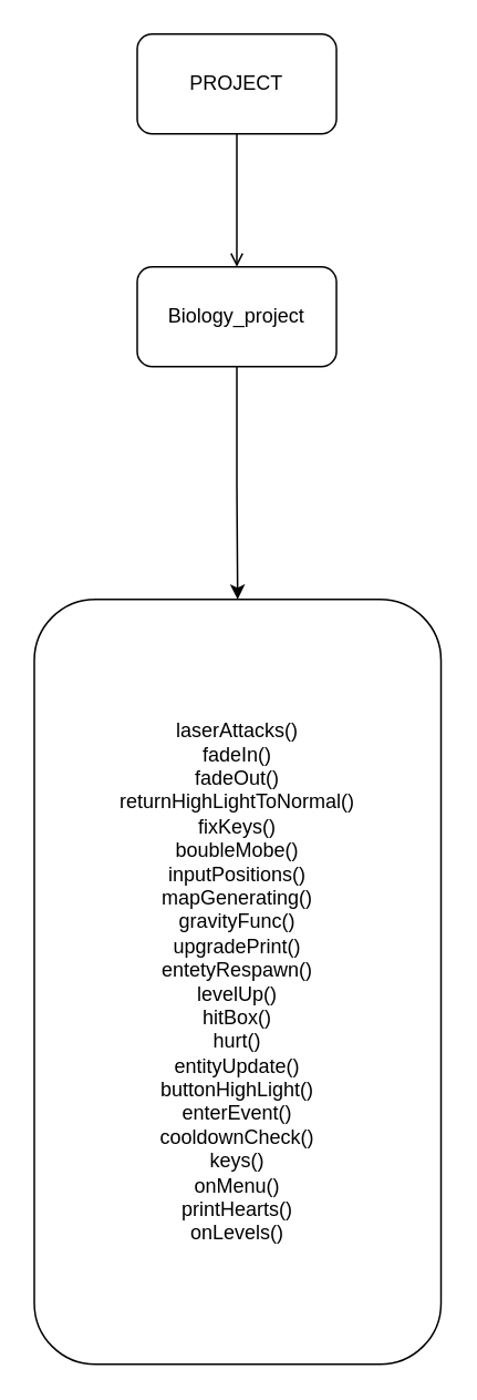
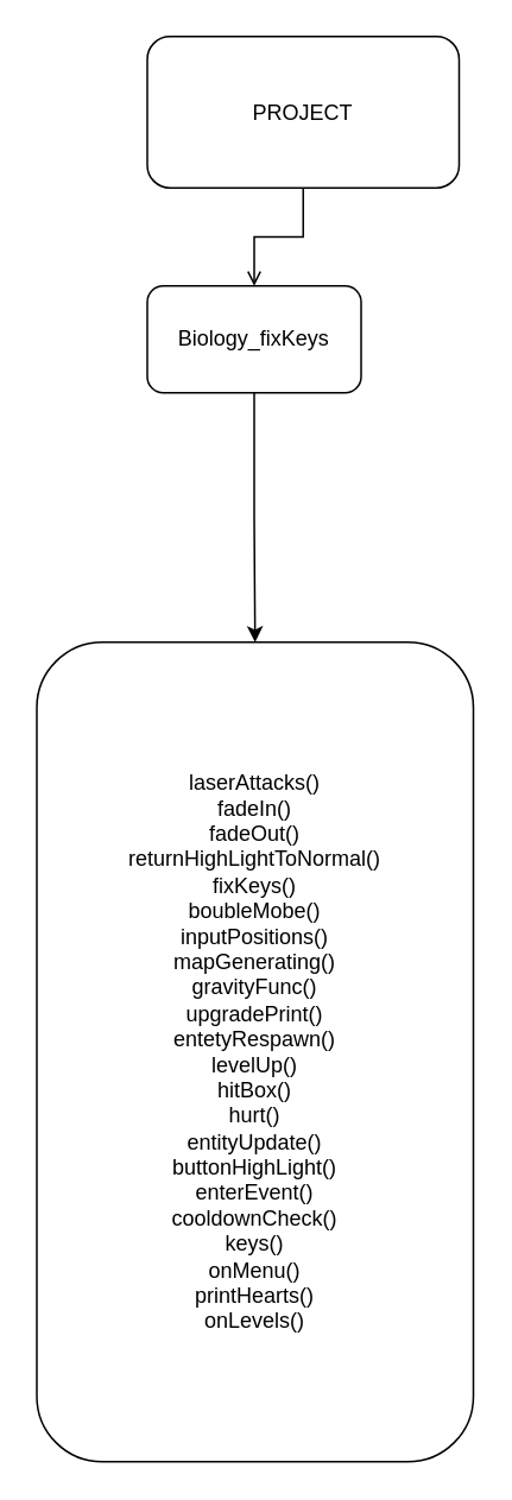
  <mxCell id="0" />
  <mxCell id="1" parent="0" />
  <mxCell id="2" style="edgeStyle=orthogonalEdgeStyle;rounded=0;orthogonalLoop=1;jettySize=auto;html=1;entryX=0.5;entryY=0;entryDx=0;entryDy=0;endArrow=open;" parent="1" source="3" target="5" edge="1"><mxGeometry relative="1" as="geometry" /></mxCell>
- <mxCell id="3" value="PROJECT" style="rounded=1;whiteSpace=wrap;html=1;" parent="1" vertex="1"><mxGeometry x="82" y="20" width="120" height="60" as="geometry" /></mxCell>
+ <mxCell id="3" value="PROJECT" style="rounded=1;whiteSpace=wrap;html=1;" parent="1" vertex="1"><mxGeometry x="82" y="20" width="175" height="85" as="geometry" /></mxCell>
  <mxCell id="4" style="edgeStyle=orthogonalEdgeStyle;rounded=0;orthogonalLoop=1;jettySize=auto;html=1;entryX=0.5;entryY=0;entryDx=0;entryDy=0;" parent="1" source="5" target="6" edge="1"><mxGeometry relative="1" as="geometry" /></mxCell>
- <mxCell id="5" value="Biology_project" style="rounded=1;whiteSpace=wrap;html=1;" parent="1" vertex="1"><mxGeometry x="82" y="160" width="120" height="60" as="geometry" /></mxCell>
+ <mxCell id="5" value="Biology_fixKeys" style="rounded=1;whiteSpace=wrap;html=1;" parent="1" vertex="1"><mxGeometry x="82" y="160" width="120" height="60" as="geometry" /></mxCell>
  <mxCell id="6" value="laserAttacks()&lt;br&gt;fadeIn()&lt;br&gt;fadeOut()&lt;br&gt;returnHighLightToNormal()&lt;br&gt;fixKeys()&lt;br&gt;boubleMobe()&lt;br&gt;inputPositions()&lt;br&gt;mapGenerating()&lt;br&gt;gravityFunc()&lt;br&gt;upgradePrint()&lt;br&gt;entetyRespawn()&lt;br&gt;levelUp()&lt;br&gt;hitBox()&lt;br&gt;hurt()&lt;br&gt;entityUpdate()&lt;br&gt;buttonHighLight()&lt;br&gt;enterEvent()&lt;br&gt;cooldownCheck()&lt;br&gt;keys()&lt;br&gt;onMenu()&lt;br&gt;printHearts()&lt;br&gt;onLevels()&lt;br&gt;" style="rounded=1;whiteSpace=wrap;html=1;" parent="1" vertex="1"><mxGeometry x="20" y="360" width="245" height="460" as="geometry" /></mxCell>
